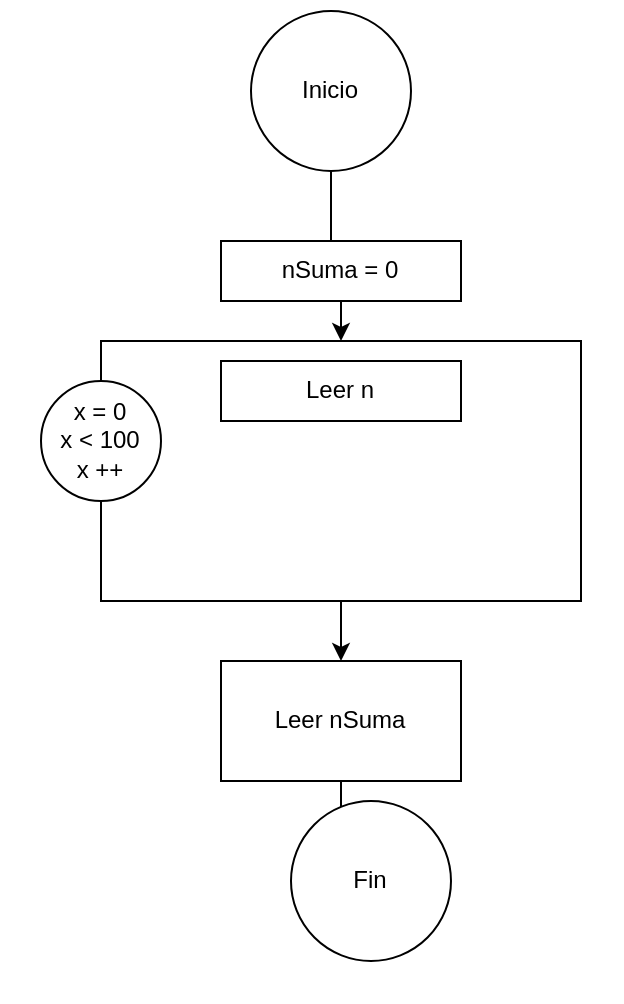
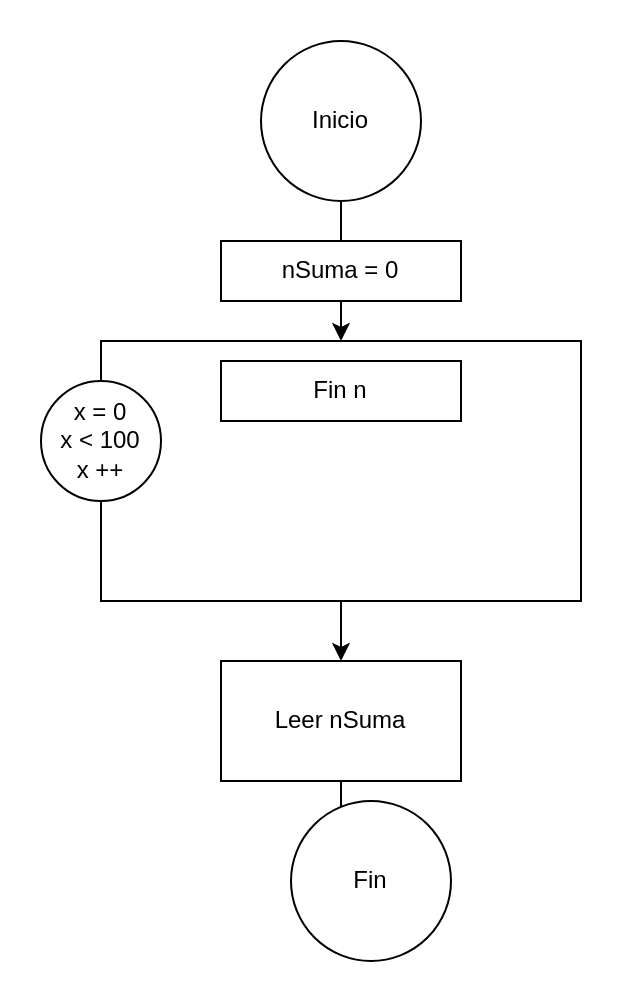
  <mxCell id="0" />
  <mxCell id="1" parent="0" />
  <mxCell id="2" value="" style="edgeStyle=orthogonalEdgeStyle;rounded=0;orthogonalLoop=1;jettySize=auto;html=1;entryX=0.5;entryY=0;entryDx=0;entryDy=0;" edge="1" parent="1" source="3" target="5"><mxGeometry relative="1" as="geometry"><mxPoint x="170" y="155" as="targetPoint" /></mxGeometry></mxCell>
- <mxCell id="3" value="Inicio" style="ellipse;whiteSpace=wrap;html=1;aspect=fixed;" vertex="1" parent="1"><mxGeometry x="125" y="5" width="80" height="80" as="geometry" /></mxCell>
+ <mxCell id="3" value="Inicio" style="ellipse;whiteSpace=wrap;html=1;aspect=fixed;" vertex="1" parent="1"><mxGeometry x="130" y="20" width="80" height="80" as="geometry" /></mxCell>
  <mxCell id="4" value="" style="edgeStyle=orthogonalEdgeStyle;rounded=0;orthogonalLoop=1;jettySize=auto;html=1;" edge="1" parent="1" source="5" target="10"><mxGeometry relative="1" as="geometry" /></mxCell>
  <mxCell id="5" value="" style="rounded=0;whiteSpace=wrap;html=1;" vertex="1" parent="1"><mxGeometry x="50" y="170" width="240" height="130" as="geometry" /></mxCell>
  <mxCell id="6" value="x = 0&lt;br&gt;x &amp;lt; 100&lt;br&gt;x ++" style="ellipse;whiteSpace=wrap;html=1;aspect=fixed;" vertex="1" parent="1"><mxGeometry x="20" y="190" width="60" height="60" as="geometry" /></mxCell>
- <mxCell id="7" value="Leer n" style="rounded=0;whiteSpace=wrap;html=1;" vertex="1" parent="1"><mxGeometry x="110" y="180" width="120" height="30" as="geometry" /></mxCell>
+ <mxCell id="7" value="Fin n" style="rounded=0;whiteSpace=wrap;html=1;" vertex="1" parent="1"><mxGeometry x="110" y="180" width="120" height="30" as="geometry" /></mxCell>
  <mxCell id="8" value="nSuma = 0" style="rounded=0;whiteSpace=wrap;html=1;" vertex="1" parent="1"><mxGeometry x="110" y="120" width="120" height="30" as="geometry" /></mxCell>
  <mxCell id="9" value="" style="edgeStyle=orthogonalEdgeStyle;rounded=0;orthogonalLoop=1;jettySize=auto;html=1;entryX=0.5;entryY=0;entryDx=0;entryDy=0;" edge="1" parent="1" source="10" target="11"><mxGeometry relative="1" as="geometry" /></mxCell>
  <mxCell id="10" value="Leer nSuma" style="rounded=0;whiteSpace=wrap;html=1;" vertex="1" parent="1"><mxGeometry x="110" y="330" width="120" height="60" as="geometry" /></mxCell>
  <mxCell id="11" value="Fin" style="ellipse;whiteSpace=wrap;html=1;aspect=fixed;" vertex="1" parent="1"><mxGeometry x="145" y="400" width="80" height="80" as="geometry" /></mxCell>
